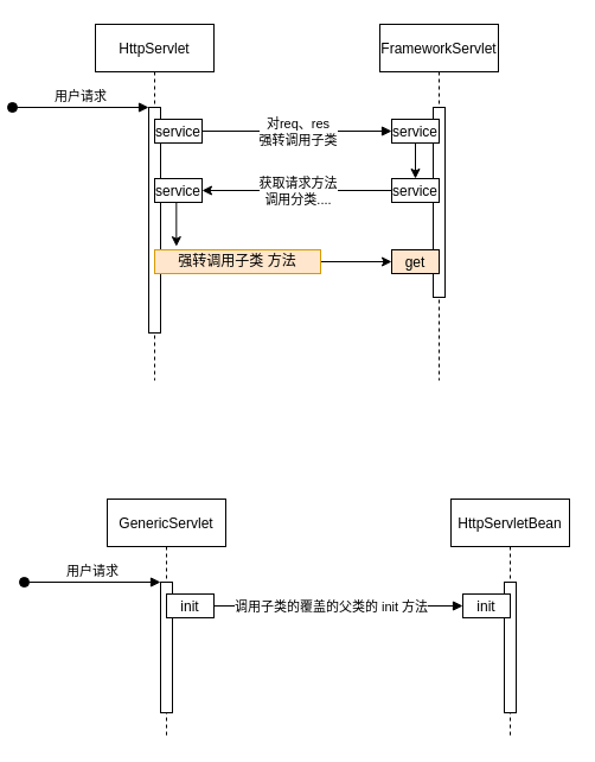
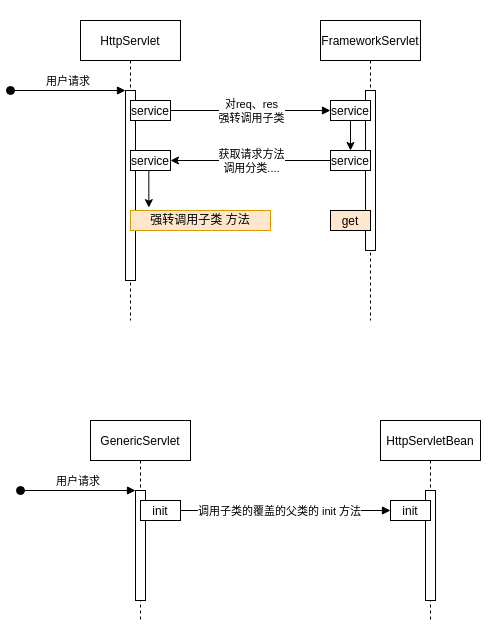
  <mxCell id="0" />
  <mxCell id="1" parent="0" />
  <mxCell id="2" value="HttpServlet" style="shape=umlLifeline;perimeter=lifelinePerimeter;container=1;collapsible=0;recursiveResize=0;rounded=0;shadow=0;strokeWidth=1;" parent="1" vertex="1"><mxGeometry x="20" y="20" width="100" height="300" as="geometry" /></mxCell>
  <mxCell id="3" value="" style="points=[];perimeter=orthogonalPerimeter;rounded=0;shadow=0;strokeWidth=1;" parent="2" vertex="1"><mxGeometry x="45" y="70" width="10" height="190" as="geometry" /></mxCell>
  <mxCell id="4" value="用户请求" style="verticalAlign=bottom;startArrow=oval;endArrow=block;startSize=8;shadow=0;strokeWidth=1;" parent="2" target="3" edge="1"><mxGeometry relative="1" as="geometry"><mxPoint x="-70" y="70" as="sourcePoint" /></mxGeometry></mxCell>
  <mxCell id="5" value="service" style="points=[];perimeter=orthogonalPerimeter;rounded=0;shadow=0;strokeWidth=1;" parent="2" vertex="1"><mxGeometry x="50" y="80" width="40" height="20" as="geometry" /></mxCell>
  <mxCell id="6" value="FrameworkServlet" style="shape=umlLifeline;perimeter=lifelinePerimeter;container=1;collapsible=0;recursiveResize=0;rounded=0;shadow=0;strokeWidth=1;" parent="1" vertex="1"><mxGeometry x="260" y="20" width="100" height="300" as="geometry" /></mxCell>
  <mxCell id="7" value="" style="points=[];perimeter=orthogonalPerimeter;rounded=0;shadow=0;strokeWidth=1;" parent="6" vertex="1"><mxGeometry x="45" y="70" width="10" height="160" as="geometry" /></mxCell>
  <mxCell id="8" value="" style="verticalAlign=bottom;endArrow=block;shadow=0;strokeWidth=1;" parent="1" source="5" target="11" edge="1"><mxGeometry relative="1" as="geometry"><mxPoint x="190" y="100" as="sourcePoint" /><mxPoint x="190" y="100" as="targetPoint" /></mxGeometry></mxCell>
  <mxCell id="9" value="对req、res&lt;br&gt;强转调用子类" style="edgeLabel;html=1;align=center;verticalAlign=middle;resizable=0;points=[];" parent="8" vertex="1" connectable="0"><mxGeometry x="-0.254" relative="1" as="geometry"><mxPoint x="20.48" as="offset" /></mxGeometry></mxCell>
  <mxCell id="10" value="" style="edgeStyle=orthogonalEdgeStyle;rounded=0;orthogonalLoop=1;jettySize=auto;html=1;" parent="1" source="11" target="14" edge="1"><mxGeometry relative="1" as="geometry" /></mxCell>
  <mxCell id="11" value="service" style="points=[];perimeter=orthogonalPerimeter;rounded=0;shadow=0;strokeWidth=1;" parent="1" vertex="1"><mxGeometry x="270" y="100" width="40" height="20" as="geometry" /></mxCell>
  <mxCell id="12" value="" style="edgeStyle=orthogonalEdgeStyle;rounded=0;orthogonalLoop=1;jettySize=auto;html=1;" parent="1" source="14" target="16" edge="1"><mxGeometry relative="1" as="geometry" /></mxCell>
  <mxCell id="13" value="获取请求方法&lt;br&gt;调用分类...." style="edgeLabel;html=1;align=center;verticalAlign=middle;resizable=0;points=[];" parent="12" vertex="1" connectable="0"><mxGeometry x="-0.109" y="-1" relative="1" as="geometry"><mxPoint x="-8.57" y="1" as="offset" /></mxGeometry></mxCell>
  <mxCell id="14" value="service" style="points=[];perimeter=orthogonalPerimeter;rounded=0;shadow=0;strokeWidth=1;" parent="1" vertex="1"><mxGeometry x="270" y="150" width="40" height="20" as="geometry" /></mxCell>
  <mxCell id="15" style="rounded=0;orthogonalLoop=1;jettySize=auto;html=1;entryX=0.131;entryY=-0.143;entryDx=0;entryDy=0;entryPerimeter=0;" parent="1" source="16" target="18" edge="1"><mxGeometry relative="1" as="geometry" /></mxCell>
  <mxCell id="16" value="service" style="points=[];perimeter=orthogonalPerimeter;rounded=0;shadow=0;strokeWidth=1;" parent="1" vertex="1"><mxGeometry x="70" y="150" width="40" height="20" as="geometry" /></mxCell>
- <mxCell id="17" value="" style="edgeStyle=none;rounded=0;orthogonalLoop=1;jettySize=auto;html=1;" parent="1" source="18" target="19" edge="1"><mxGeometry relative="1" as="geometry" /></mxCell>
  <mxCell id="18" value="强转调用子类 方法" style="text;html=1;strokeColor=#d79b00;fillColor=#ffe6cc;align=center;verticalAlign=middle;whiteSpace=wrap;rounded=0;" parent="1" vertex="1"><mxGeometry x="70" y="210" width="140" height="20" as="geometry" /></mxCell>
  <mxCell id="19" value="get" style="points=[];perimeter=orthogonalPerimeter;rounded=0;shadow=0;strokeWidth=1;fillColor=#ffe6cc;" parent="1" vertex="1"><mxGeometry x="270" y="210" width="40" height="20" as="geometry" /></mxCell>
  <mxCell id="20" value="GenericServlet" style="shape=umlLifeline;perimeter=lifelinePerimeter;container=1;collapsible=0;recursiveResize=0;rounded=0;shadow=0;strokeWidth=1;" vertex="1" parent="1"><mxGeometry x="30" y="420" width="100" height="200" as="geometry" /></mxCell>
  <mxCell id="21" value="" style="points=[];perimeter=orthogonalPerimeter;rounded=0;shadow=0;strokeWidth=1;" vertex="1" parent="20"><mxGeometry x="45" y="70" width="10" height="110" as="geometry" /></mxCell>
  <mxCell id="22" value="用户请求" style="verticalAlign=bottom;startArrow=oval;endArrow=block;startSize=8;shadow=0;strokeWidth=1;" edge="1" parent="20" target="21"><mxGeometry relative="1" as="geometry"><mxPoint x="-70" y="70" as="sourcePoint" /></mxGeometry></mxCell>
  <mxCell id="23" value="init" style="points=[];perimeter=orthogonalPerimeter;rounded=0;shadow=0;strokeWidth=1;" vertex="1" parent="20"><mxGeometry x="50" y="80" width="40" height="20" as="geometry" /></mxCell>
  <mxCell id="24" value="HttpServletBean" style="shape=umlLifeline;perimeter=lifelinePerimeter;container=1;collapsible=0;recursiveResize=0;rounded=0;shadow=0;strokeWidth=1;" vertex="1" parent="1"><mxGeometry x="320" y="420" width="100" height="200" as="geometry" /></mxCell>
  <mxCell id="25" value="" style="points=[];perimeter=orthogonalPerimeter;rounded=0;shadow=0;strokeWidth=1;" vertex="1" parent="24"><mxGeometry x="45" y="70" width="10" height="110" as="geometry" /></mxCell>
  <mxCell id="26" value="" style="verticalAlign=bottom;endArrow=block;shadow=0;strokeWidth=1;" edge="1" parent="1" source="23" target="28"><mxGeometry relative="1" as="geometry"><mxPoint x="200" y="500" as="sourcePoint" /><mxPoint x="200" y="500" as="targetPoint" /></mxGeometry></mxCell>
  <mxCell id="27" value="调用子类的覆盖的父类的 init 方法" style="edgeLabel;html=1;align=center;verticalAlign=middle;resizable=0;points=[];" vertex="1" connectable="0" parent="26"><mxGeometry x="-0.254" relative="1" as="geometry"><mxPoint x="20.48" as="offset" /></mxGeometry></mxCell>
  <mxCell id="28" value="init" style="points=[];perimeter=orthogonalPerimeter;rounded=0;shadow=0;strokeWidth=1;" vertex="1" parent="1"><mxGeometry x="330" y="500" width="40" height="20" as="geometry" /></mxCell>
